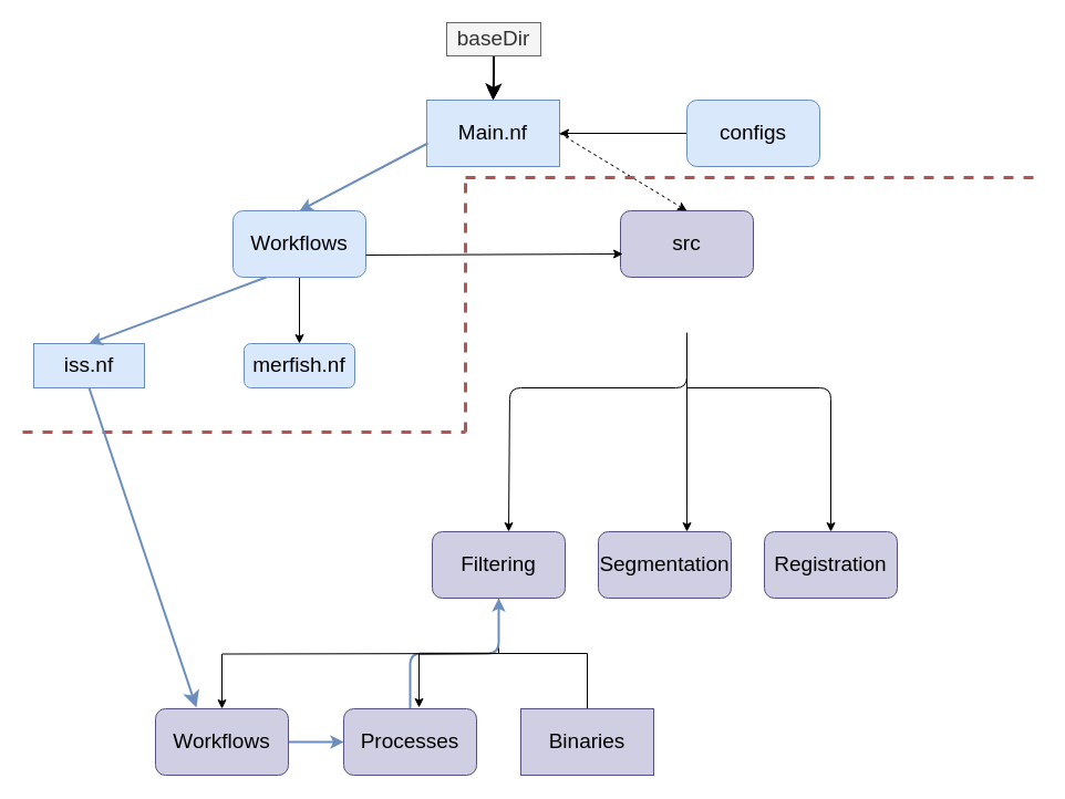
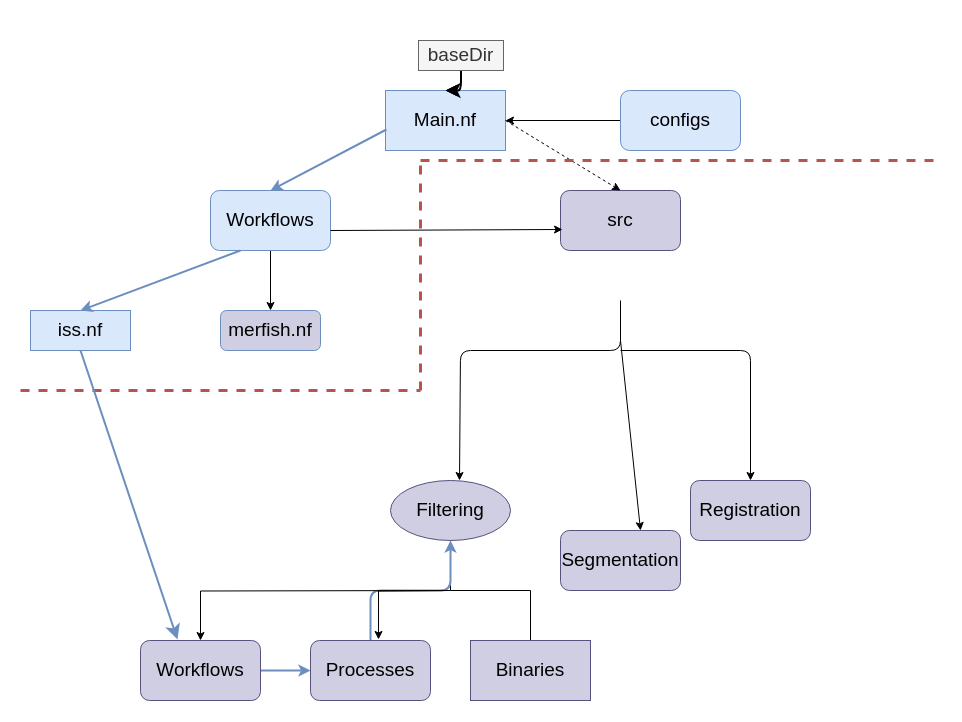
  <mxCell id="0" />
  <mxCell id="1" parent="0" />
  <mxCell id="2" value="" style="edgeStyle=orthogonalEdgeStyle;rounded=0;orthogonalLoop=1;jettySize=auto;html=1;" parent="1" source="3" target="7" edge="1"><mxGeometry relative="1" as="geometry" /></mxCell>
  <mxCell id="3" value="Workflows" style="rounded=1;whiteSpace=wrap;html=1;fontSize=19;fillColor=#dae8fc;strokeColor=#6c8ebf;" parent="1" vertex="1"><mxGeometry x="210" y="190" width="120" height="60" as="geometry" /></mxCell>
  <mxCell id="4" value="src" style="rounded=1;whiteSpace=wrap;html=1;fontSize=19;fillColor=#d0cee2;strokeColor=#56517e;" parent="1" vertex="1"><mxGeometry x="560" y="190" width="120" height="60" as="geometry" /></mxCell>
  <mxCell id="5" value="Main.nf" style="rounded=0;whiteSpace=wrap;html=1;fontSize=19;fillColor=#dae8fc;strokeColor=#6c8ebf;" parent="1" vertex="1"><mxGeometry x="385" y="90" width="120" height="60" as="geometry" /></mxCell>
  <mxCell id="6" value="iss.nf" style="whiteSpace=wrap;html=1;fontSize=19;fillColor=#dae8fc;strokeColor=#6c8ebf;rounded=0;" parent="1" vertex="1"><mxGeometry x="30" y="310" width="100" height="40" as="geometry" /></mxCell>
- <mxCell id="7" value="merfish.nf" style="rounded=1;whiteSpace=wrap;html=1;fontSize=19;fillColor=#dae8fc;strokeColor=#6c8ebf;" parent="1" vertex="1"><mxGeometry x="220" y="310" width="100" height="40" as="geometry" /></mxCell>
+ <mxCell id="7" value="merfish.nf" style="rounded=1;whiteSpace=wrap;html=1;fontSize=19;fillColor=#d0cee2;strokeColor=#6c8ebf;" parent="1" vertex="1"><mxGeometry x="220" y="310" width="100" height="40" as="geometry" /></mxCell>
  <mxCell id="8" value="" style="endArrow=classic;html=1;entryX=0.5;entryY=0;entryDx=0;entryDy=0;exitX=0.25;exitY=1;exitDx=0;exitDy=0;fillColor=#dae8fc;strokeColor=#6c8ebf;strokeWidth=2;" parent="1" source="3" target="6" edge="1"><mxGeometry width="50" height="50" relative="1" as="geometry"><mxPoint x="210" y="230" as="sourcePoint" /><mxPoint x="260" y="180" as="targetPoint" /></mxGeometry></mxCell>
  <mxCell id="9" value="" style="endArrow=classic;html=1;entryX=0.5;entryY=0;entryDx=0;entryDy=0;exitX=0.008;exitY=0.65;exitDx=0;exitDy=0;exitPerimeter=0;fillColor=#dae8fc;strokeColor=#6c8ebf;strokeWidth=2;" parent="1" source="5" target="3" edge="1"><mxGeometry width="50" height="50" relative="1" as="geometry"><mxPoint x="380" y="130" as="sourcePoint" /><mxPoint x="390" y="100" as="targetPoint" /></mxGeometry></mxCell>
  <mxCell id="10" value="" style="endArrow=classic;html=1;entryX=0.5;entryY=0;entryDx=0;entryDy=0;exitX=1;exitY=0.5;exitDx=0;exitDy=0;dashed=1;" parent="1" source="5" target="4" edge="1"><mxGeometry width="50" height="50" relative="1" as="geometry"><mxPoint x="507" y="120" as="sourcePoint" /><mxPoint x="390" y="190" as="targetPoint" /></mxGeometry></mxCell>
  <mxCell id="11" value="" style="endArrow=classic;html=1;entryX=0.017;entryY=0.65;entryDx=0;entryDy=0;entryPerimeter=0;" parent="1" target="4" edge="1"><mxGeometry width="50" height="50" relative="1" as="geometry"><mxPoint x="330" y="230" as="sourcePoint" /><mxPoint x="380" y="180" as="targetPoint" /></mxGeometry></mxCell>
- <mxCell id="12" value="Segmentation" style="rounded=1;whiteSpace=wrap;html=1;fontSize=19;fillColor=#d0cee2;strokeColor=#56517e;" parent="1" vertex="1"><mxGeometry x="540" y="480" width="120" height="60" as="geometry" /></mxCell>
+ <mxCell id="12" value="Segmentation" style="rounded=1;whiteSpace=wrap;html=1;fontSize=19;fillColor=#d0cee2;strokeColor=#56517e;" parent="1" vertex="1"><mxGeometry x="560" y="530" width="120" height="60" as="geometry" /></mxCell>
  <mxCell id="13" value="" style="edgeStyle=orthogonalEdgeStyle;rounded=0;orthogonalLoop=1;jettySize=auto;html=1;endArrow=none;" parent="1" source="14" target="19" edge="1"><mxGeometry relative="1" as="geometry" /></mxCell>
- <mxCell id="14" value="Filtering" style="rounded=1;whiteSpace=wrap;html=1;fontSize=19;fillColor=#d0cee2;strokeColor=#56517e;" parent="1" vertex="1"><mxGeometry x="390" y="480" width="120" height="60" as="geometry" /></mxCell>
+ <mxCell id="14" value="Filtering" style="ellipse;whiteSpace=wrap;html=1;fontSize=19;fillColor=#d0cee2;strokeColor=#56517e;" parent="1" vertex="1"><mxGeometry x="390" y="480" width="120" height="60" as="geometry" /></mxCell>
  <mxCell id="15" value="Registration" style="rounded=1;whiteSpace=wrap;html=1;fontSize=19;fillColor=#d0cee2;strokeColor=#56517e;" parent="1" vertex="1"><mxGeometry x="690" y="480" width="120" height="60" as="geometry" /></mxCell>
  <mxCell id="16" value="" style="endArrow=classic;html=1;entryX=0.575;entryY=0;entryDx=0;entryDy=0;entryPerimeter=0;" parent="1" target="14" edge="1"><mxGeometry width="50" height="50" relative="1" as="geometry"><mxPoint x="620" y="300" as="sourcePoint" /><mxPoint x="460" y="480" as="targetPoint" /><Array as="points"><mxPoint x="620" y="350" /><mxPoint x="460" y="350" /></Array></mxGeometry></mxCell>
  <mxCell id="17" value="" style="endArrow=classic;html=1;entryX=0.667;entryY=0;entryDx=0;entryDy=0;entryPerimeter=0;" parent="1" target="12" edge="1"><mxGeometry width="50" height="50" relative="1" as="geometry"><mxPoint x="620" y="340" as="sourcePoint" /><mxPoint x="618" y="470" as="targetPoint" /></mxGeometry></mxCell>
  <mxCell id="18" value="" style="endArrow=classic;html=1;entryX=0.5;entryY=0;entryDx=0;entryDy=0;" parent="1" target="15" edge="1"><mxGeometry width="50" height="50" relative="1" as="geometry"><mxPoint x="620" y="350" as="sourcePoint" /><mxPoint x="670" y="300" as="targetPoint" /><Array as="points"><mxPoint x="750" y="350" /></Array></mxGeometry></mxCell>
  <mxCell id="19" value="Binaries" style="whiteSpace=wrap;html=1;fontSize=19;fillColor=#d0cee2;strokeColor=#56517e;rounded=0;" parent="1" vertex="1"><mxGeometry x="470" y="640" width="120" height="60" as="geometry" /></mxCell>
  <mxCell id="20" value="" style="edgeStyle=orthogonalEdgeStyle;rounded=1;orthogonalLoop=1;jettySize=auto;html=1;strokeWidth=2;fillColor=#dae8fc;strokeColor=#6c8ebf;" parent="1" source="21" target="23" edge="1"><mxGeometry relative="1" as="geometry" /></mxCell>
  <mxCell id="21" value="Workflows" style="rounded=1;whiteSpace=wrap;html=1;fontSize=19;fillColor=#d0cee2;strokeColor=#56517e;" parent="1" vertex="1"><mxGeometry x="140" y="640" width="120" height="60" as="geometry" /></mxCell>
  <mxCell id="22" value="" style="edgeStyle=orthogonalEdgeStyle;rounded=1;orthogonalLoop=1;jettySize=auto;html=1;strokeWidth=2;fillColor=#dae8fc;strokeColor=#6c8ebf;" parent="1" source="23" target="14" edge="1"><mxGeometry relative="1" as="geometry" /></mxCell>
  <mxCell id="23" value="Processes" style="whiteSpace=wrap;html=1;rounded=1;fontSize=19;fillColor=#d0cee2;strokeColor=#56517e;" parent="1" vertex="1"><mxGeometry x="310" y="640" width="120" height="60" as="geometry" /></mxCell>
  <mxCell id="24" value="" style="edgeStyle=orthogonalEdgeStyle;rounded=0;orthogonalLoop=1;jettySize=auto;html=1;entryX=0.5;entryY=0;entryDx=0;entryDy=0;" parent="1" target="21" edge="1"><mxGeometry relative="1" as="geometry"><mxPoint x="450" y="590" as="sourcePoint" /><mxPoint x="540" y="650" as="targetPoint" /></mxGeometry></mxCell>
  <mxCell id="25" value="" style="edgeStyle=orthogonalEdgeStyle;rounded=0;orthogonalLoop=1;jettySize=auto;html=1;entryX=0.567;entryY=-0.017;entryDx=0;entryDy=0;entryPerimeter=0;" parent="1" target="23" edge="1"><mxGeometry relative="1" as="geometry"><mxPoint x="450" y="590" as="sourcePoint" /><mxPoint x="220" y="650" as="targetPoint" /></mxGeometry></mxCell>
  <mxCell id="26" value="" style="edgeStyle=orthogonalEdgeStyle;rounded=0;orthogonalLoop=1;jettySize=auto;html=1;" parent="1" source="27" target="5" edge="1"><mxGeometry relative="1" as="geometry" /></mxCell>
  <mxCell id="27" value="configs" style="rounded=1;whiteSpace=wrap;html=1;fontSize=19;fillColor=#dae8fc;strokeColor=#6c8ebf;" parent="1" vertex="1"><mxGeometry x="620" y="90" width="120" height="60" as="geometry" /></mxCell>
  <mxCell id="28" value="" style="endArrow=none;dashed=1;html=1;strokeWidth=3;fillColor=#f8cecc;strokeColor=#b85450;" parent="1" edge="1"><mxGeometry width="50" height="50" relative="1" as="geometry"><mxPoint y="390" as="sourcePoint" x="20" /><mxPoint x="420" y="390" as="targetPoint" /></mxGeometry></mxCell>
  <mxCell id="29" value="" style="endArrow=none;dashed=1;html=1;strokeWidth=3;fillColor=#f8cecc;strokeColor=#b85450;" parent="1" edge="1"><mxGeometry width="50" height="50" relative="1" as="geometry"><mxPoint x="420" y="390" as="sourcePoint" /><mxPoint x="420" y="160" as="targetPoint" /></mxGeometry></mxCell>
  <mxCell id="30" value="" style="endArrow=none;dashed=1;html=1;strokeWidth=3;fillColor=#f8cecc;strokeColor=#b85450;" parent="1" edge="1"><mxGeometry width="50" height="50" relative="1" as="geometry"><mxPoint x="420" y="160" as="sourcePoint" /><mxPoint x="940" y="160" as="targetPoint" /></mxGeometry></mxCell>
  <mxCell id="31" value="" style="endArrow=classic;html=1;endSize=9;strokeWidth=2;entryX=0.308;entryY=-0.017;entryDx=0;entryDy=0;entryPerimeter=0;exitX=0.5;exitY=1;exitDx=0;exitDy=0;fillColor=#dae8fc;strokeColor=#6c8ebf;" parent="1" source="6" target="21" edge="1"><mxGeometry width="50" height="50" relative="1" as="geometry"><mxPoint x="80" y="355" as="sourcePoint" /><mxPoint x="130" y="305" as="targetPoint" /></mxGeometry></mxCell>
  <mxCell id="32" value="" style="edgeStyle=orthogonalEdgeStyle;rounded=1;orthogonalLoop=1;jettySize=auto;html=1;endSize=9;strokeWidth=2;" parent="1" source="34" target="5" edge="1"><mxGeometry relative="1" as="geometry" /></mxCell>
  <mxCell id="33" value="" style="edgeStyle=orthogonalEdgeStyle;rounded=1;orthogonalLoop=1;jettySize=auto;html=1;endSize=9;strokeWidth=1;" parent="1" source="34" target="5" edge="1"><mxGeometry relative="1" as="geometry" /></mxCell>
- <mxCell id="34" value="baseDir" style="text;html=1;strokeColor=#666666;fillColor=#f5f5f5;align=center;verticalAlign=middle;whiteSpace=wrap;rounded=0;fontColor=#333333;fontSize=19;" parent="1" vertex="1"><mxGeometry x="403" y="20" width="85" height="30" as="geometry" /></mxCell>
+ <mxCell id="34" value="baseDir" style="text;html=1;strokeColor=#666666;fillColor=#f5f5f5;align=center;verticalAlign=middle;whiteSpace=wrap;rounded=0;fontColor=#333333;fontSize=19;" parent="1" vertex="1"><mxGeometry x="418" y="40" width="85" height="30" as="geometry" /></mxCell>
